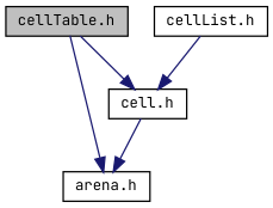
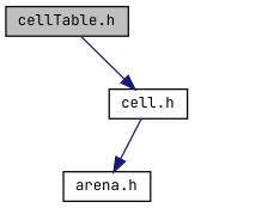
  digraph {
    fontname="JetBrains Mono"
    node [color=black fillcolor=white fontname="JetBrains Mono" fontsize=10 shape=record style=filled]
    edge [color=midnightblue fontname="JetBrains Mono" fontsize=10 labelfontname=Helvetica labelfontsize=10 style=solid]
    n1 [fillcolor=grey75 fontcolor=black height=0.2 label="cellTable.h" width=0.4]
    n2 [height=0.2 label="arena.h" width=0.4]
    n3 [height=0.2 label="cell.h" width=0.4]
-   n4 [height=0.2 label="cellList.h" width=0.4]
-   n1 -> n2
    n1 -> n3
    n3 -> n2
-   n4 -> n3
  }
